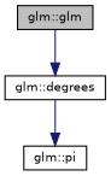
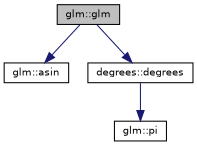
  digraph {
    rankdir=TB
    node [color=black fillcolor=white fontname=Helvetica fontsize=10 shape=record style=filled]
    edge [color=midnightblue fontname=Helvetica fontsize=10 labelfontname=Helvetica labelfontsize=10 style=solid]
    n1 [fillcolor=grey75 fontcolor=black height=0.2 label="glm::glm" width=0.4]
-   n3 [height=0.2 label="glm::degrees" width=0.4]
+   n2 [height=0.2 label="glm::asin" width=0.4]
+   n3 [height=0.2 label="degrees::degrees" width=0.4]
    n4 [height=0.2 label="glm::pi" width=0.4]
+   n1 -> n2
    n1 -> n3
    n3 -> n4
  }
